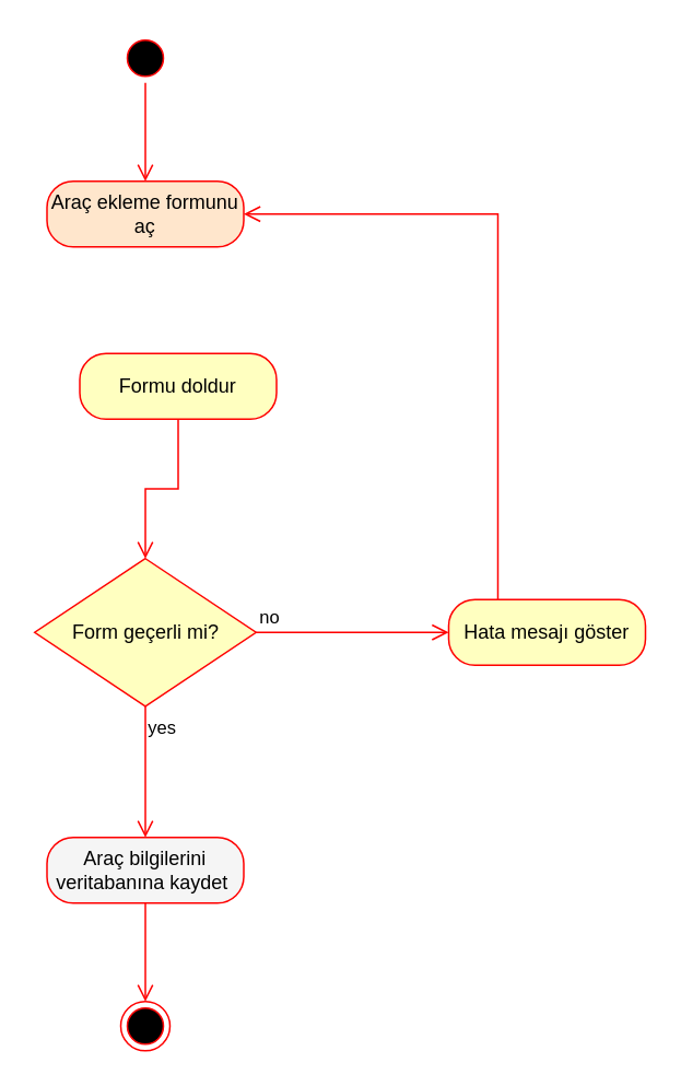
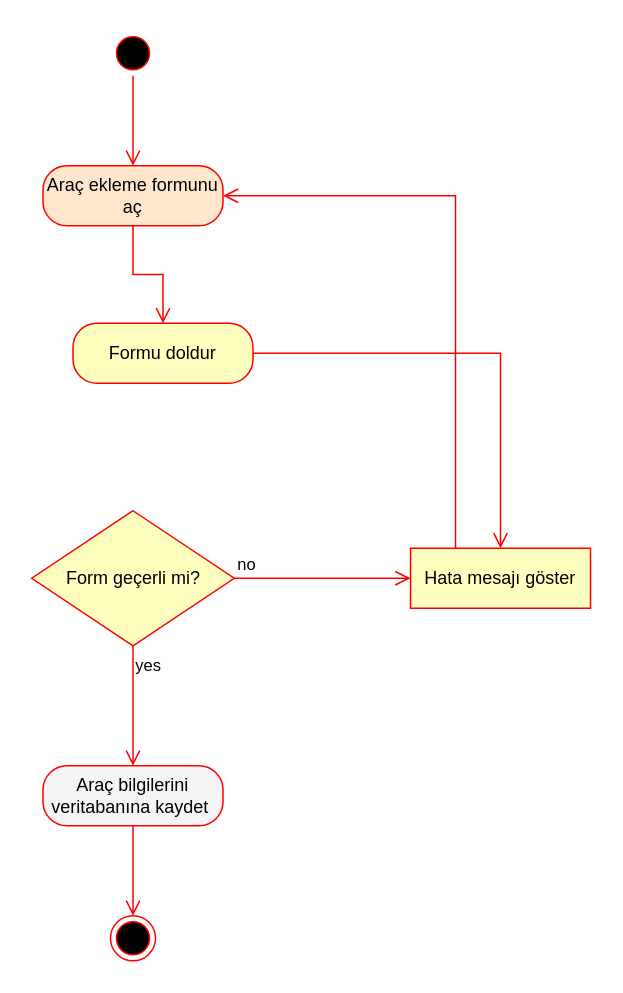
  <mxCell id="0" />
  <mxCell id="1" parent="0" />
  <mxCell id="2" value="" style="ellipse;html=1;shape=startState;fillColor=#000000;strokeColor=#ff0000;" vertex="1" parent="1"><mxGeometry x="73" y="20" width="30" height="30" as="geometry" /></mxCell>
  <mxCell id="3" value="" style="edgeStyle=orthogonalEdgeStyle;html=1;verticalAlign=bottom;endArrow=open;endSize=8;strokeColor=#ff0000;rounded=0;" edge="1" source="2" parent="1"><mxGeometry relative="1" as="geometry"><mxPoint x="88" y="110" as="targetPoint" /></mxGeometry></mxCell>
  <mxCell id="4" value="Araç ekleme formunu aç" style="rounded=1;whiteSpace=wrap;html=1;arcSize=40;fontColor=#000000;fillColor=#ffe6cc;strokeColor=#ff0000;" vertex="1" parent="1"><mxGeometry x="28" y="110" width="120" height="40" as="geometry" /></mxCell>
+ <mxCell id="5" value="" style="edgeStyle=orthogonalEdgeStyle;html=1;verticalAlign=bottom;endArrow=open;endSize=8;strokeColor=#ff0000;rounded=0;" edge="1" source="4" parent="1" target="6"><mxGeometry relative="1" as="geometry"><mxPoint x="88" y="210" as="targetPoint" /></mxGeometry></mxCell>
  <mxCell id="6" value="Formu doldur" style="rounded=1;whiteSpace=wrap;html=1;arcSize=40;fontColor=#000000;fillColor=#ffffc0;strokeColor=#ff0000;" vertex="1" parent="1"><mxGeometry x="48" y="215" width="120" height="40" as="geometry" /></mxCell>
- <mxCell id="7" value="" style="edgeStyle=orthogonalEdgeStyle;html=1;verticalAlign=bottom;endArrow=open;endSize=8;strokeColor=#ff0000;rounded=0;" edge="1" source="6" parent="1" target="8"><mxGeometry relative="1" as="geometry"><mxPoint x="88" y="330" as="targetPoint" /></mxGeometry></mxCell>
+ <mxCell id="7" value="" style="edgeStyle=orthogonalEdgeStyle;html=1;verticalAlign=bottom;endArrow=open;endSize=8;strokeColor=#ff0000;rounded=0;" edge="1" source="6" parent="1" target="11"><mxGeometry relative="1" as="geometry"><mxPoint x="88" y="330" as="targetPoint" /></mxGeometry></mxCell>
  <mxCell id="8" value="Form geçerli mi?" style="rhombus;whiteSpace=wrap;html=1;fontColor=#000000;fillColor=#ffffc0;strokeColor=#ff0000;" vertex="1" parent="1"><mxGeometry x="20.5" y="340" width="135" height="90" as="geometry" /></mxCell>
  <mxCell id="9" value="no" style="edgeStyle=orthogonalEdgeStyle;html=1;align=left;verticalAlign=bottom;endArrow=open;endSize=8;strokeColor=#ff0000;rounded=0;" edge="1" source="8" parent="1" target="11"><mxGeometry x="-1" relative="1" as="geometry"><mxPoint x="333" y="385" as="targetPoint" /></mxGeometry></mxCell>
  <mxCell id="10" value="yes" style="edgeStyle=orthogonalEdgeStyle;html=1;align=left;verticalAlign=top;endArrow=open;endSize=8;strokeColor=#ff0000;rounded=0;" edge="1" source="8" parent="1" target="12"><mxGeometry x="-1" relative="1" as="geometry"><mxPoint x="88" y="530" as="targetPoint" /></mxGeometry></mxCell>
- <mxCell id="11" value="Hata mesajı göster" style="rounded=1;whiteSpace=wrap;html=1;arcSize=40;fontColor=#000000;fillColor=#ffffc0;strokeColor=#ff0000;" vertex="1" parent="1"><mxGeometry x="273" y="365" width="120" height="40" as="geometry" /></mxCell>
+ <mxCell id="11" value="Hata mesajı göster" style="whiteSpace=wrap;html=1;arcSize=40;fontColor=#000000;fillColor=#ffffc0;strokeColor=#ff0000;rounded=0;" vertex="1" parent="1"><mxGeometry x="273" y="365" width="120" height="40" as="geometry" /></mxCell>
  <mxCell id="12" value="Araç bilgilerini veritabanına kaydet&amp;nbsp;" style="rounded=1;whiteSpace=wrap;html=1;arcSize=40;fontColor=#000000;fillColor=#f5f5f5;strokeColor=#ff0000;" vertex="1" parent="1"><mxGeometry x="28" y="510" width="120" height="40" as="geometry" /></mxCell>
  <mxCell id="13" value="" style="edgeStyle=orthogonalEdgeStyle;html=1;verticalAlign=bottom;endArrow=open;endSize=8;strokeColor=#ff0000;rounded=0;" edge="1" source="12" parent="1"><mxGeometry relative="1" as="geometry"><mxPoint x="88" y="610" as="targetPoint" /></mxGeometry></mxCell>
  <mxCell id="14" value="" style="ellipse;html=1;shape=endState;fillColor=#000000;strokeColor=#ff0000;" vertex="1" parent="1"><mxGeometry x="73" y="610" width="30" height="30" as="geometry" /></mxCell>
  <mxCell id="15" value="" style="edgeStyle=orthogonalEdgeStyle;html=1;verticalAlign=bottom;endArrow=open;endSize=8;strokeColor=#ff0000;rounded=0;" edge="1" source="11" parent="1" target="4"><mxGeometry relative="1" as="geometry"><mxPoint x="363" y="90" as="targetPoint" /><mxPoint x="353" y="270" as="sourcePoint" /><Array as="points"><mxPoint x="303" y="130" /></Array></mxGeometry></mxCell>
